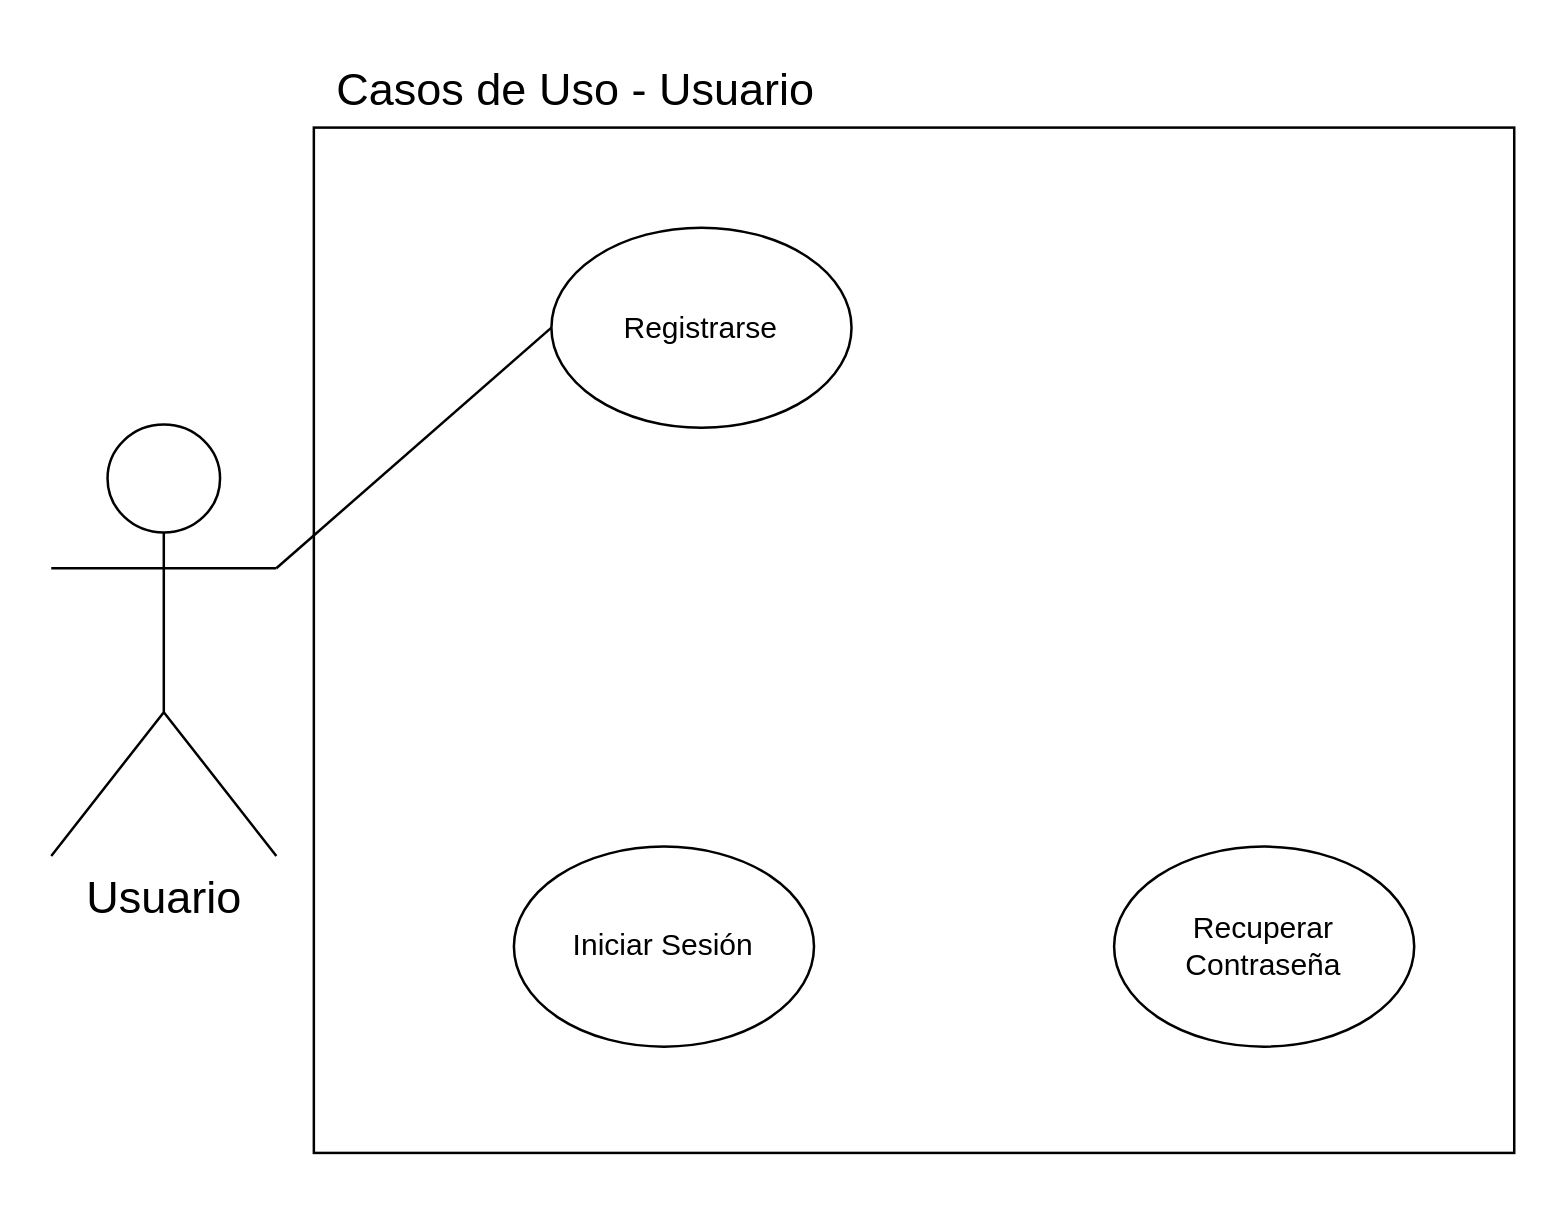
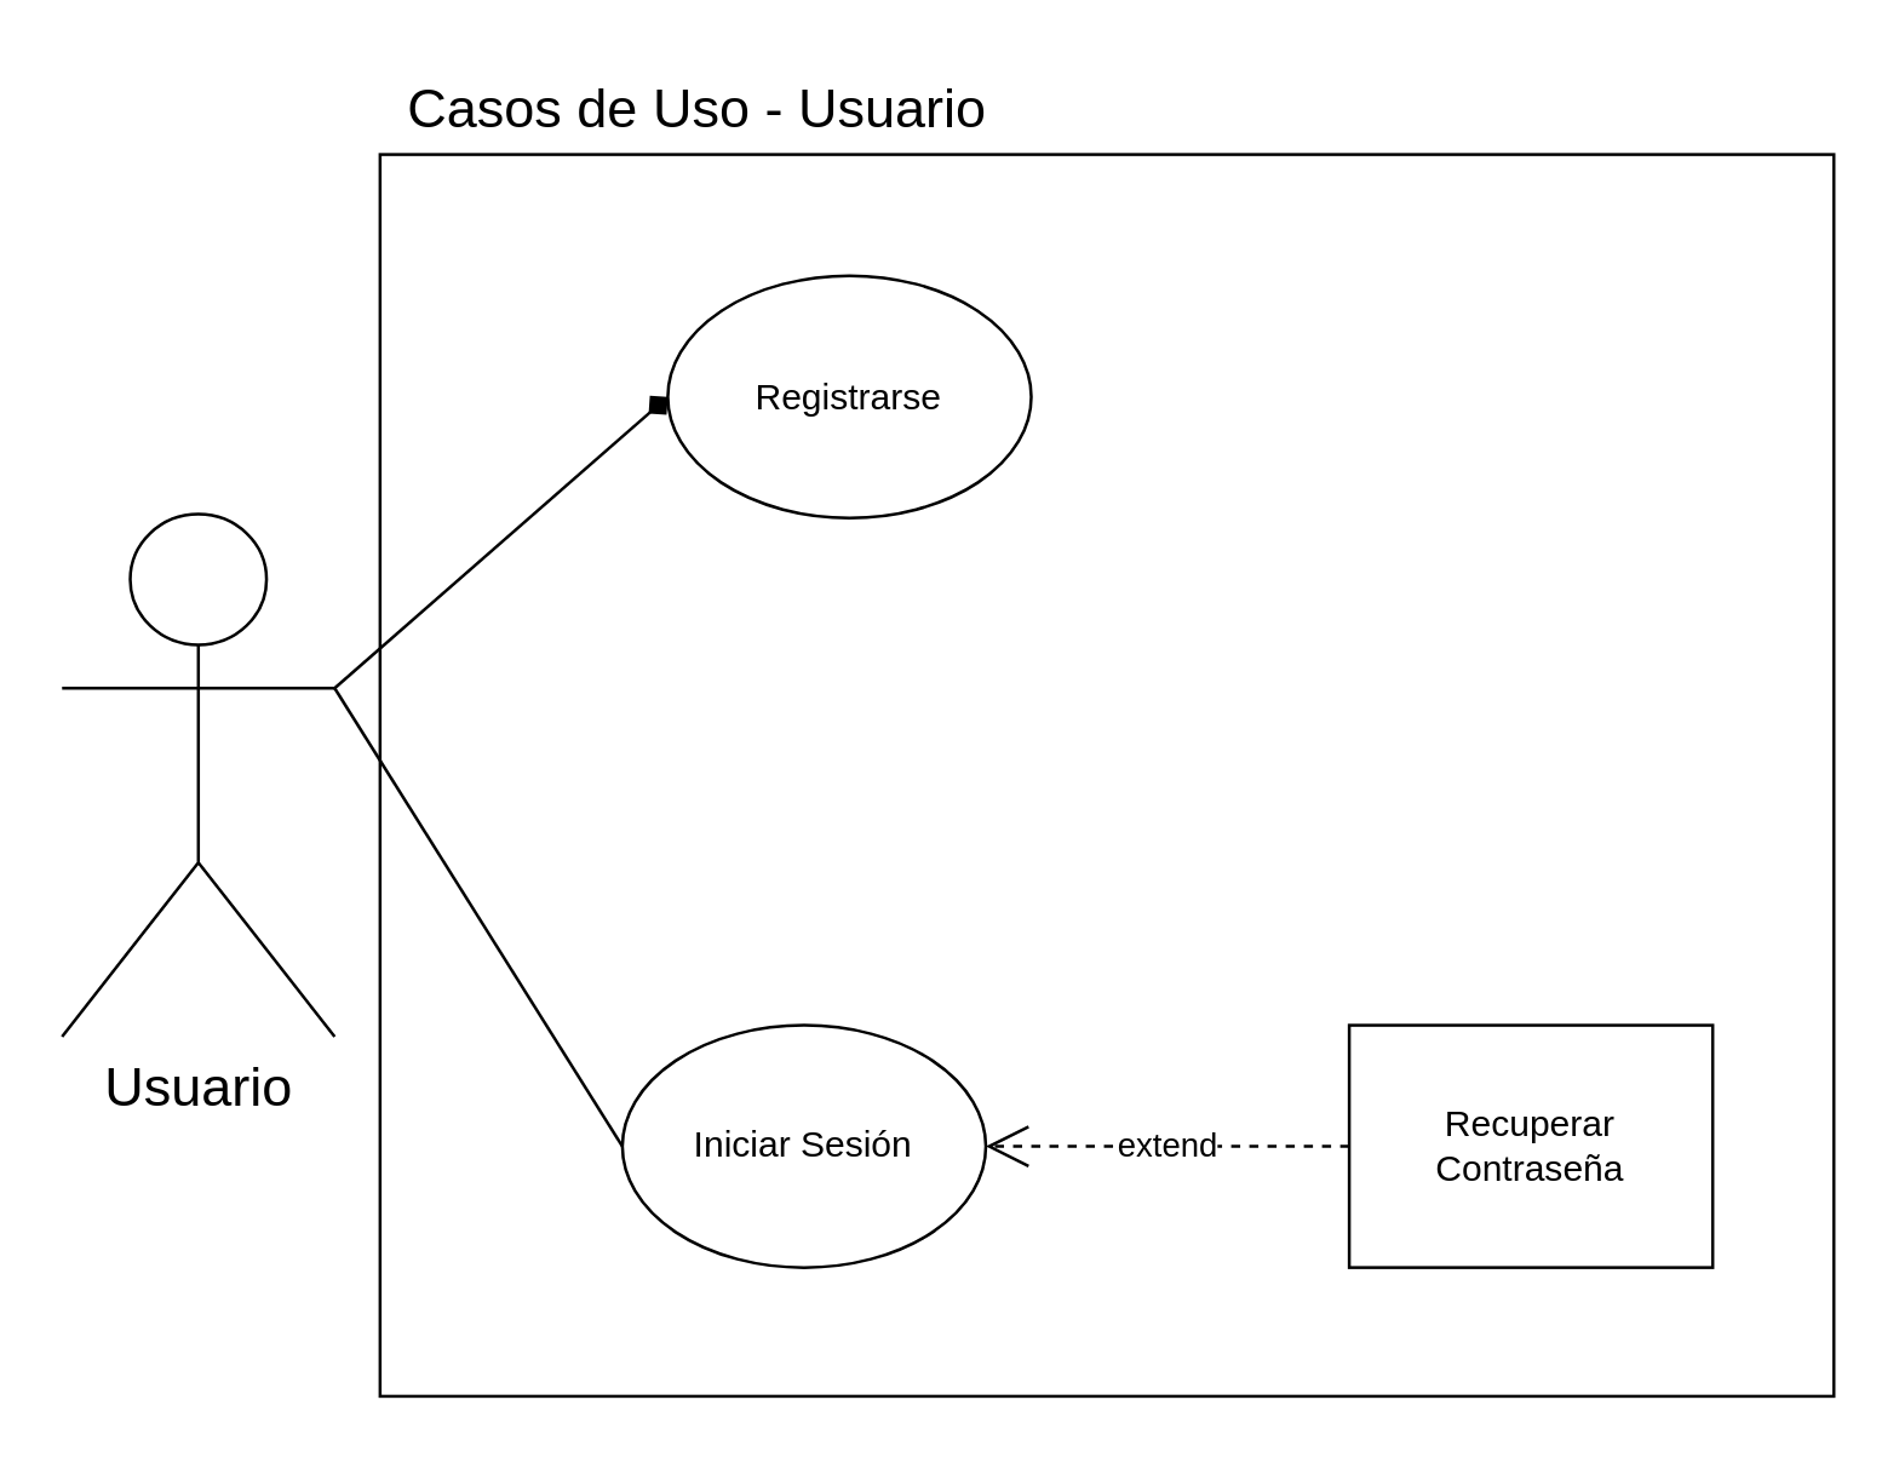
  <mxCell id="0" />
  <mxCell id="1" parent="0" />
  <mxCell id="2" value="" style="rounded=0;whiteSpace=wrap;html=1;" vertex="1" parent="1"><mxGeometry x="125" y="50.5" width="480" height="410" as="geometry" /></mxCell>
  <mxCell id="3" value="&lt;font style=&quot;font-size: 18px;&quot;&gt;Usuario&lt;/font&gt;" style="shape=umlActor;verticalLabelPosition=bottom;verticalAlign=top;html=1;outlineConnect=0;" vertex="1" parent="1"><mxGeometry x="20" y="169.25" width="90" height="172.5" as="geometry" /></mxCell>
  <mxCell id="4" value="Registrarse" style="ellipse;whiteSpace=wrap;html=1;" vertex="1" parent="1"><mxGeometry x="220" y="90.5" width="120" height="80" as="geometry" /></mxCell>
  <mxCell id="5" value="Iniciar Sesión" style="ellipse;whiteSpace=wrap;html=1;" vertex="1" parent="1"><mxGeometry x="205" y="338" width="120" height="80" as="geometry" /></mxCell>
- <mxCell id="6" value="Recuperar Contraseña" style="ellipse;whiteSpace=wrap;html=1;align=center;" vertex="1" parent="1"><mxGeometry x="445" y="338" width="120" height="80" as="geometry" /></mxCell>
- <mxCell id="7" value="" style="endArrow=none;html=1;rounded=0;exitX=1;exitY=0.333;exitDx=0;exitDy=0;exitPerimeter=0;entryX=0;entryY=0.5;entryDx=0;entryDy=0;" edge="1" parent="1" source="3" target="4"><mxGeometry width="50" height="50" relative="1" as="geometry"><mxPoint x="254" y="288" as="sourcePoint" /><mxPoint x="304" y="238" as="targetPoint" /></mxGeometry></mxCell>
+ <mxCell id="6" value="Recuperar Contraseña" style="whiteSpace=wrap;html=1;align=center;rounded=0;" vertex="1" parent="1"><mxGeometry x="445" y="338" width="120" height="80" as="geometry" /></mxCell>
+ <mxCell id="7" value="" style="endArrow=diamond;html=1;rounded=0;exitX=1;exitY=0.333;exitDx=0;exitDy=0;exitPerimeter=0;entryX=0;entryY=0.5;entryDx=0;entryDy=0;" edge="1" parent="1" source="3" target="4"><mxGeometry width="50" height="50" relative="1" as="geometry"><mxPoint x="254" y="288" as="sourcePoint" /><mxPoint x="304" y="238" as="targetPoint" /></mxGeometry></mxCell>
+ <mxCell id="8" value="" style="endArrow=none;html=1;rounded=0;exitX=1;exitY=0.333;exitDx=0;exitDy=0;exitPerimeter=0;entryX=0;entryY=0.5;entryDx=0;entryDy=0;" edge="1" parent="1" source="3" target="5"><mxGeometry width="50" height="50" relative="1" as="geometry"><mxPoint x="254" y="288" as="sourcePoint" /><mxPoint x="304" y="238" as="targetPoint" /></mxGeometry></mxCell>
  <mxCell id="9" value="&lt;font style=&quot;font-size: 18px;&quot;&gt;Casos de Uso - Usuario&lt;/font&gt;" style="text;html=1;align=center;verticalAlign=middle;whiteSpace=wrap;rounded=0;" vertex="1" parent="1"><mxGeometry x="125" y="20.5" width="210" height="30" as="geometry" /></mxCell>
+ <mxCell id="10" value="extend" style="endArrow=open;endSize=12;dashed=1;html=1;rounded=0;exitX=0;exitY=0.5;exitDx=0;exitDy=0;entryX=1;entryY=0.5;entryDx=0;entryDy=0;" edge="1" parent="1" source="6" target="5"><mxGeometry width="160" relative="1" as="geometry"><mxPoint x="835" y="298" as="sourcePoint" /><mxPoint x="735" y="448" as="targetPoint" /></mxGeometry></mxCell>
